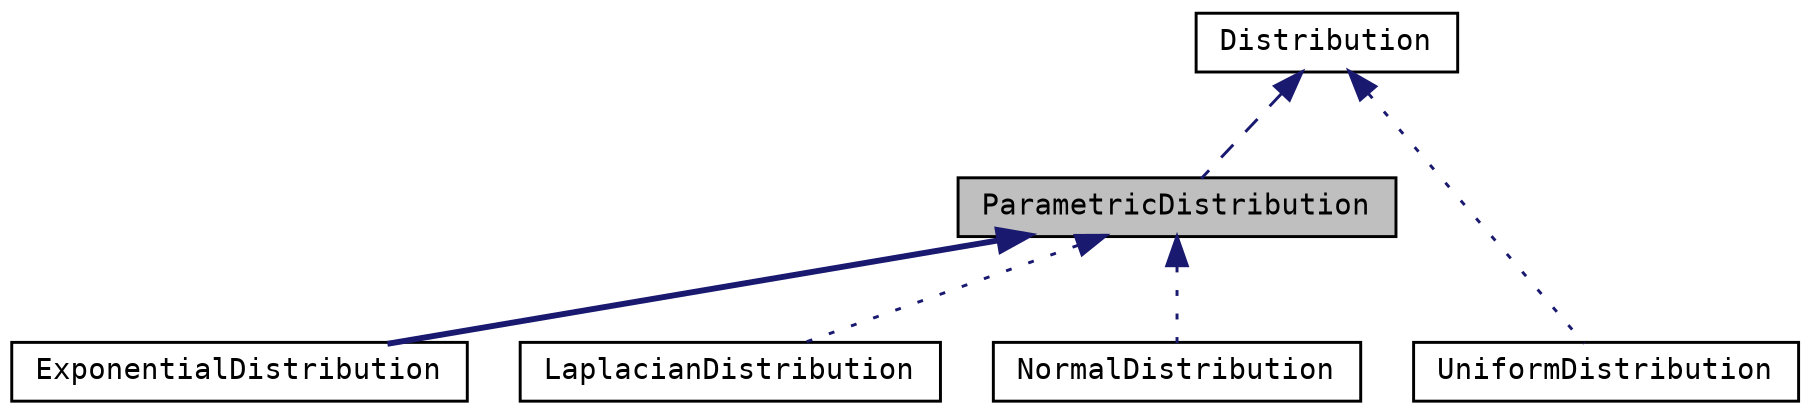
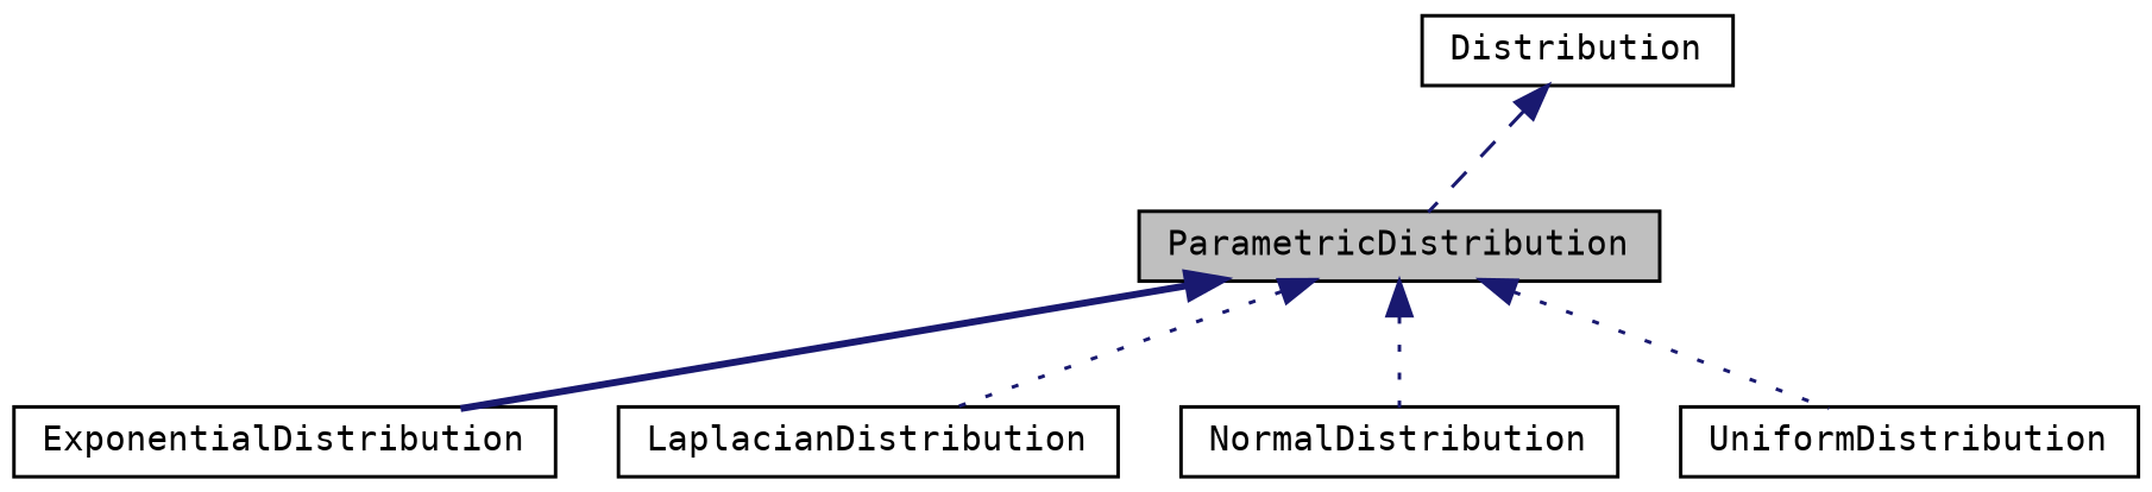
  digraph {
    fontname="DejaVu Sans Mono"
    rankdir=TB
    node [color=black fillcolor=white fontname="DejaVu Sans Mono" fontsize=10 shape=record style=filled]
    edge [color=midnightblue dir=back fontname="DejaVu Sans Mono" fontsize=10 labelfontname=Helvetica labelfontsize=10 style=dotted]
    n1 [fillcolor=grey75 fontcolor=black height=0.2 label=ParametricDistribution width=0.4]
    n2 [height=0.2 label=ExponentialDistribution width=0.4]
    n3 [height=0.2 label=LaplacianDistribution width=0.4]
    n4 [height=0.2 label=NormalDistribution width=0.4]
    n5 [height=0.2 label=UniformDistribution width=0.4]
    n6 [height=0.2 label=Distribution width=0.4]
    n1 -> n2 [style=bold]
    n1 -> n3
    n1 -> n4
-   n6 -> n5
+   n1 -> n5
    n6 -> n1 [style=dashed]
  }
